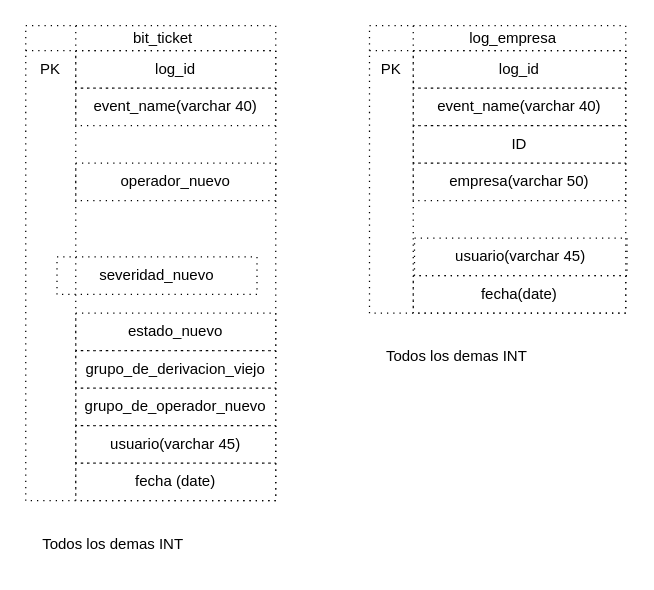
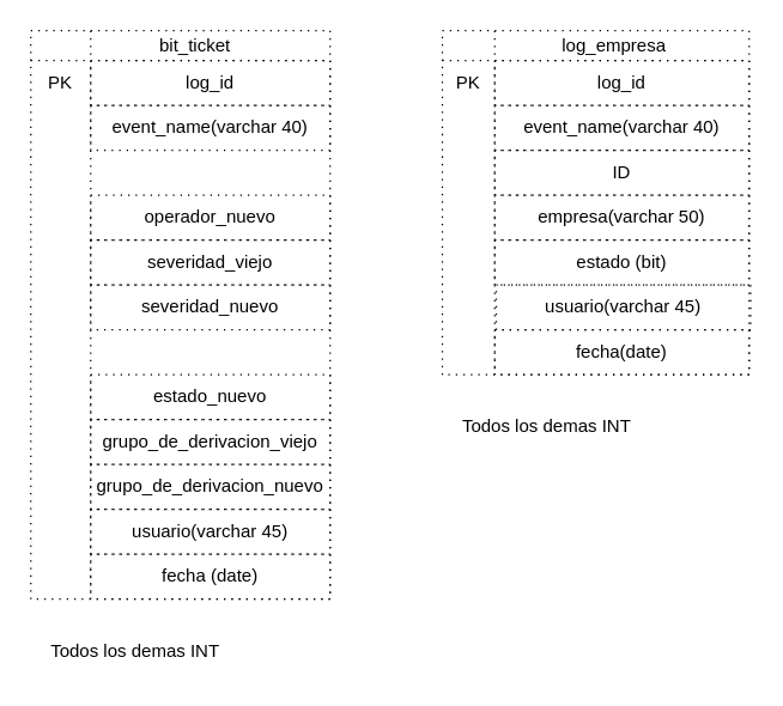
  <mxCell id="0" />
  <mxCell id="1" parent="0" />
  <mxCell id="2" value="" style="shape=internalStorage;whiteSpace=wrap;html=1;backgroundOutline=1;dashed=1;dashPattern=1 4;dx=40;dy=20;" vertex="1" parent="1"><mxGeometry x="20" y="20" width="200" height="380" as="geometry" /></mxCell>
  <mxCell id="3" value="" style="shape=internalStorage;whiteSpace=wrap;html=1;backgroundOutline=1;dashed=1;dashPattern=1 4;dx=35;dy=20;" vertex="1" parent="1"><mxGeometry x="295" y="20" width="205" height="230" as="geometry" /></mxCell>
  <mxCell id="4" value="bit_ticket" style="text;html=1;strokeColor=none;fillColor=none;align=center;verticalAlign=middle;whiteSpace=wrap;rounded=0;" vertex="1" parent="1"><mxGeometry x="100" y="20" width="60" height="20" as="geometry" /></mxCell>
  <mxCell id="5" value="log_empresa" style="text;html=1;strokeColor=none;fillColor=none;align=center;verticalAlign=middle;whiteSpace=wrap;rounded=0;" vertex="1" parent="1"><mxGeometry x="380" y="20" width="60" height="20" as="geometry" /></mxCell>
  <mxCell id="6" value="log_id" style="text;html=1;strokeColor=default;fillColor=none;align=center;verticalAlign=middle;whiteSpace=wrap;rounded=0;dashed=1;dashPattern=1 4;" vertex="1" parent="1"><mxGeometry x="60" y="40" width="160" height="30" as="geometry" /></mxCell>
  <mxCell id="7" value="event_name(varchar 40)" style="text;html=1;strokeColor=default;fillColor=none;align=center;verticalAlign=middle;whiteSpace=wrap;rounded=0;dashed=1;dashPattern=1 4;" vertex="1" parent="1"><mxGeometry x="60" y="70" width="160" height="30" as="geometry" /></mxCell>
  <mxCell id="8" value="operador_nuevo" style="text;html=1;strokeColor=default;fillColor=none;align=center;verticalAlign=middle;whiteSpace=wrap;rounded=0;dashed=1;dashPattern=1 4;" vertex="1" parent="1"><mxGeometry x="60" y="130" width="160" height="30" as="geometry" /></mxCell>
- <mxCell id="10" value="severidad_nuevo" style="text;html=1;strokeColor=default;fillColor=none;align=center;verticalAlign=middle;whiteSpace=wrap;rounded=0;dashed=1;dashPattern=1 4;" vertex="1" parent="1"><mxGeometry x="45" y="205" width="160" height="30" as="geometry" /></mxCell>
+ <mxCell id="9" value="severidad_viejo" style="text;html=1;strokeColor=default;fillColor=none;align=center;verticalAlign=middle;whiteSpace=wrap;rounded=0;dashed=1;dashPattern=1 4;" vertex="1" parent="1"><mxGeometry x="60" y="160" width="160" height="30" as="geometry" /></mxCell>
+ <mxCell id="10" value="severidad_nuevo" style="text;html=1;strokeColor=default;fillColor=none;align=center;verticalAlign=middle;whiteSpace=wrap;rounded=0;dashed=1;dashPattern=1 4;" vertex="1" parent="1"><mxGeometry x="60" y="190" width="160" height="30" as="geometry" /></mxCell>
  <mxCell id="11" value="estado_nuevo" style="text;html=1;strokeColor=default;fillColor=none;align=center;verticalAlign=middle;whiteSpace=wrap;rounded=0;dashed=1;dashPattern=1 4;" vertex="1" parent="1"><mxGeometry x="60" y="250" width="160" height="30" as="geometry" /></mxCell>
  <mxCell id="12" value="grupo_de_derivacion_viejo" style="text;html=1;strokeColor=default;fillColor=none;align=center;verticalAlign=middle;whiteSpace=wrap;rounded=0;dashed=1;dashPattern=1 4;" vertex="1" parent="1"><mxGeometry x="60" y="280" width="160" height="30" as="geometry" /></mxCell>
  <mxCell id="13" value="log_id" style="text;html=1;strokeColor=default;fillColor=none;align=center;verticalAlign=middle;whiteSpace=wrap;rounded=0;dashed=1;dashPattern=1 4;" vertex="1" parent="1"><mxGeometry x="330" y="40" width="170" height="30" as="geometry" /></mxCell>
  <mxCell id="14" value="event_name(varchar 40)" style="text;html=1;strokeColor=default;fillColor=none;align=center;verticalAlign=middle;whiteSpace=wrap;rounded=0;dashed=1;dashPattern=1 4;" vertex="1" parent="1"><mxGeometry x="330" y="70" width="170" height="30" as="geometry" /></mxCell>
  <mxCell id="15" value="ID" style="text;html=1;strokeColor=default;fillColor=none;align=center;verticalAlign=middle;whiteSpace=wrap;rounded=0;dashed=1;dashPattern=1 4;" vertex="1" parent="1"><mxGeometry x="330" y="100" width="170" height="30" as="geometry" /></mxCell>
  <mxCell id="16" value="empresa(varchar 50)" style="text;html=1;strokeColor=default;fillColor=none;align=center;verticalAlign=middle;whiteSpace=wrap;rounded=0;dashed=1;dashPattern=1 4;" vertex="1" parent="1"><mxGeometry x="330" y="130" width="170" height="30" as="geometry" /></mxCell>
+ <mxCell id="17" value="estado (bit)" style="text;html=1;strokeColor=default;fillColor=none;align=center;verticalAlign=middle;whiteSpace=wrap;rounded=0;dashed=1;dashPattern=1 4;" vertex="1" parent="1"><mxGeometry x="330" y="160" width="170" height="30" as="geometry" /></mxCell>
  <mxCell id="18" value="usuario(varchar 45)" style="text;html=1;strokeColor=default;fillColor=none;align=center;verticalAlign=middle;whiteSpace=wrap;rounded=0;dashed=1;dashPattern=1 4;" vertex="1" parent="1"><mxGeometry x="331" y="190" width="170" height="30" as="geometry" /></mxCell>
  <mxCell id="19" value="fecha(date)" style="text;html=1;strokeColor=default;fillColor=none;align=center;verticalAlign=middle;whiteSpace=wrap;rounded=0;dashed=1;dashPattern=1 4;" vertex="1" parent="1"><mxGeometry x="330" y="220" width="170" height="30" as="geometry" /></mxCell>
  <mxCell id="20" value="PK" style="text;html=1;strokeColor=none;fillColor=none;align=center;verticalAlign=middle;whiteSpace=wrap;rounded=0;" vertex="1" parent="1"><mxGeometry x="20" y="40" width="40" height="30" as="geometry" /></mxCell>
  <mxCell id="21" value="PK" style="text;html=1;strokeColor=none;fillColor=none;align=center;verticalAlign=middle;whiteSpace=wrap;rounded=0;" vertex="1" parent="1"><mxGeometry x="295" y="40" width="35" height="30" as="geometry" /></mxCell>
- <mxCell id="22" value="grupo_de_operador_nuevo" style="text;html=1;strokeColor=default;fillColor=none;align=center;verticalAlign=middle;whiteSpace=wrap;rounded=0;dashed=1;dashPattern=1 4;" vertex="1" parent="1"><mxGeometry x="60" y="310" width="160" height="30" as="geometry" /></mxCell>
+ <mxCell id="22" value="grupo_de_derivacion_nuevo" style="text;html=1;strokeColor=default;fillColor=none;align=center;verticalAlign=middle;whiteSpace=wrap;rounded=0;dashed=1;dashPattern=1 4;" vertex="1" parent="1"><mxGeometry x="60" y="310" width="160" height="30" as="geometry" /></mxCell>
  <mxCell id="23" value="usuario(varchar 45)" style="text;html=1;strokeColor=default;fillColor=none;align=center;verticalAlign=middle;whiteSpace=wrap;rounded=0;dashed=1;dashPattern=1 4;" vertex="1" parent="1"><mxGeometry x="60" y="340" width="160" height="30" as="geometry" /></mxCell>
  <mxCell id="24" value="fecha (date)" style="text;html=1;strokeColor=default;fillColor=none;align=center;verticalAlign=middle;whiteSpace=wrap;rounded=0;dashed=1;dashPattern=1 4;" vertex="1" parent="1"><mxGeometry x="60" y="370" width="160" height="30" as="geometry" /></mxCell>
  <mxCell id="25" value="Todos los demas INT" style="text;html=1;strokeColor=none;fillColor=none;align=center;verticalAlign=middle;whiteSpace=wrap;rounded=0;" vertex="1" parent="1"><mxGeometry x="20" y="420" width="140" height="30" as="geometry" /></mxCell>
  <mxCell id="26" value="Todos los demas INT" style="text;html=1;strokeColor=none;fillColor=none;align=center;verticalAlign=middle;whiteSpace=wrap;rounded=0;" vertex="1" parent="1"><mxGeometry x="295" y="270" width="140" height="30" as="geometry" /></mxCell>
